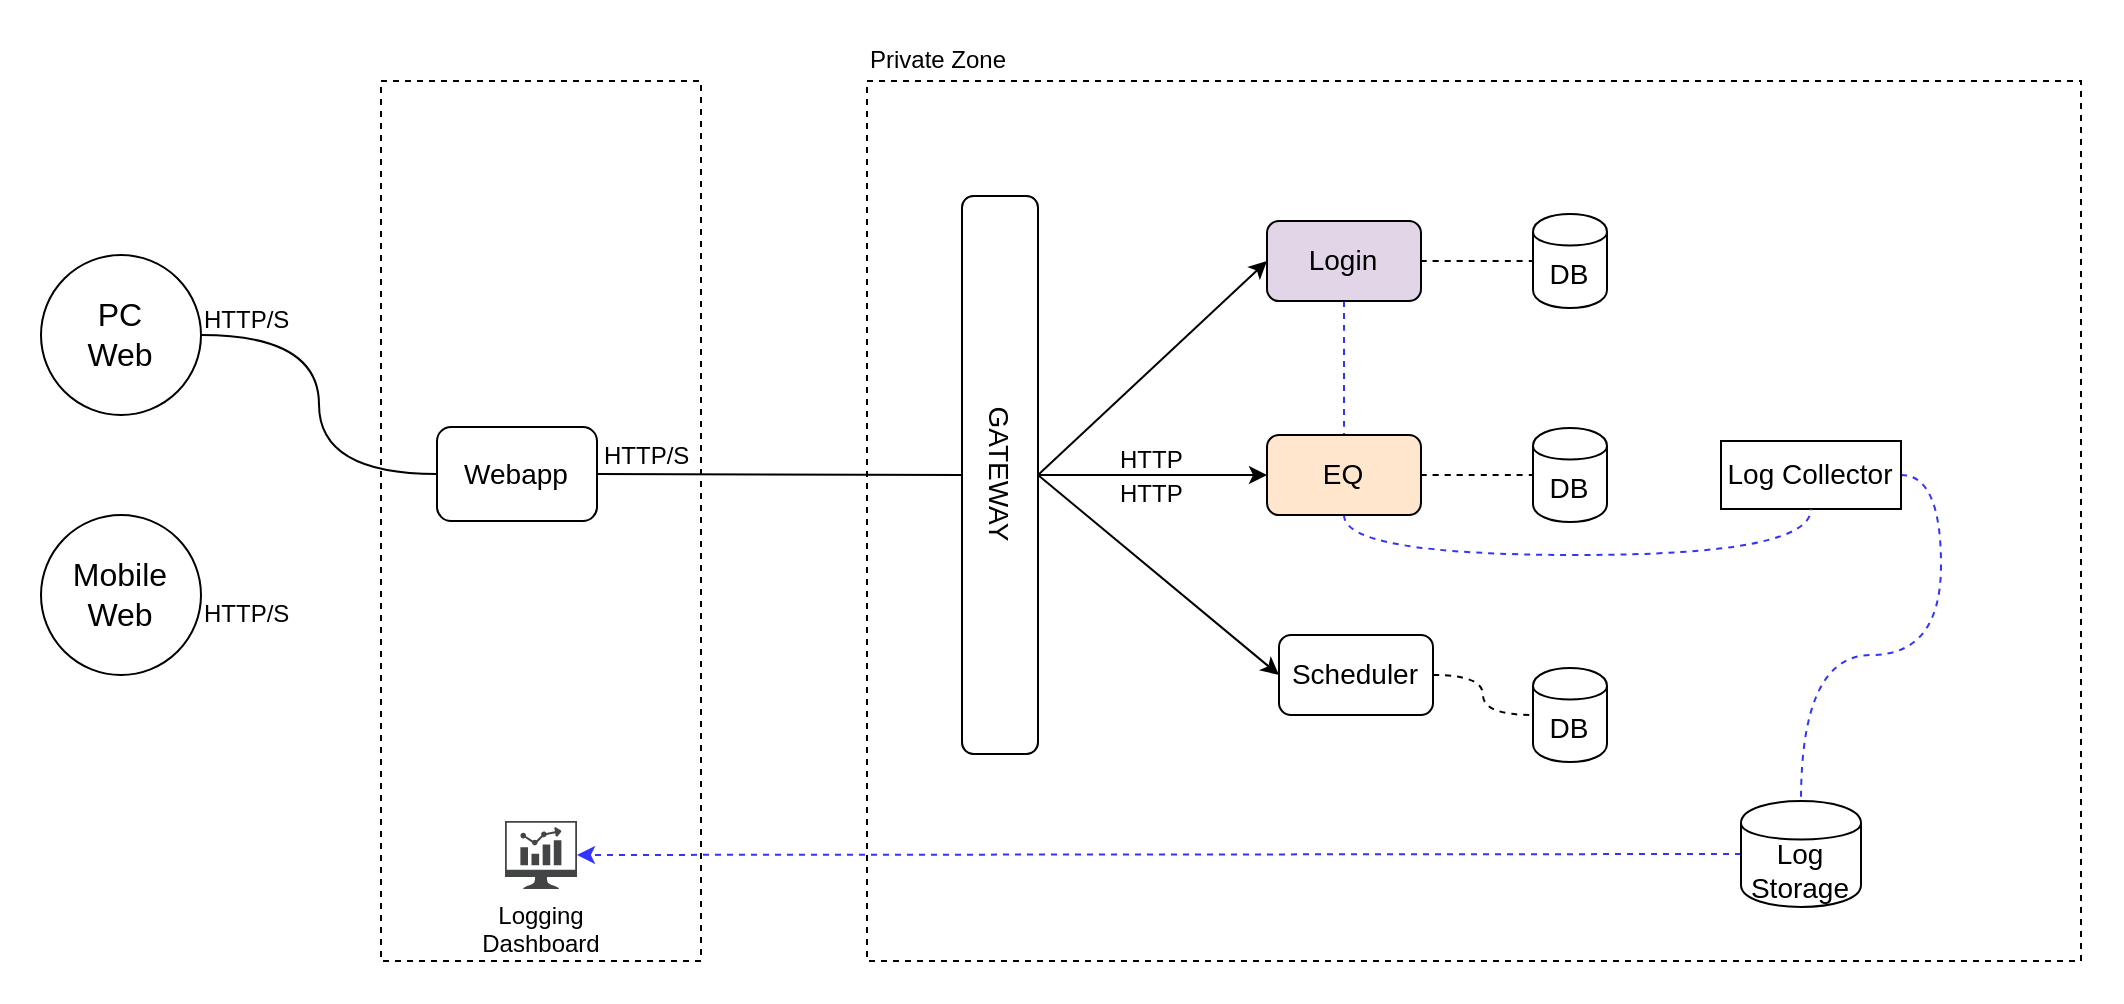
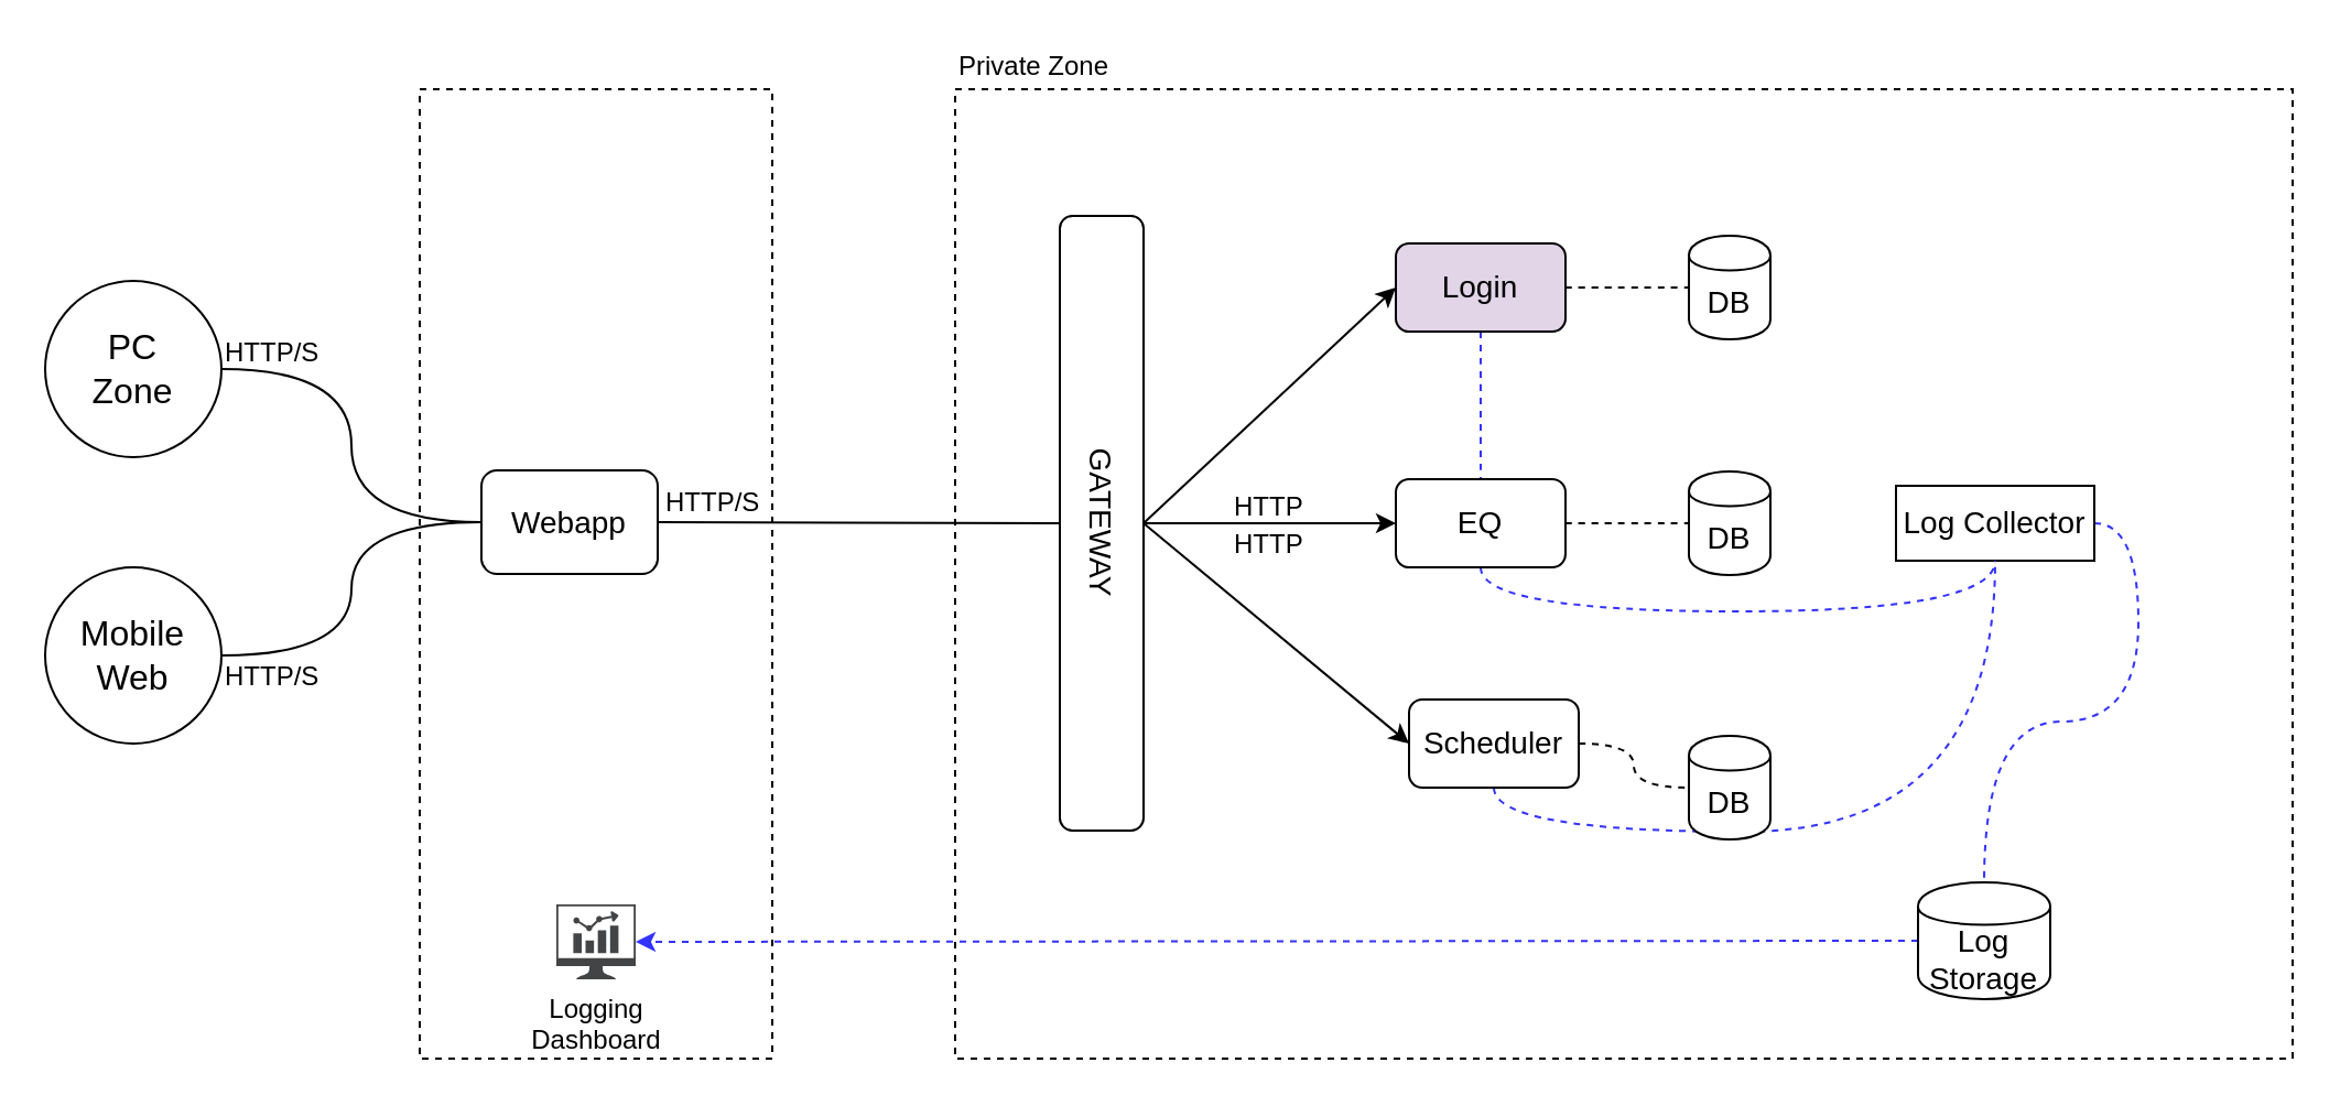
  <mxCell id="0" />
  <mxCell id="1" parent="0" />
  <mxCell id="2" value="" style="rounded=0;whiteSpace=wrap;html=1;dashed=1;" parent="1" vertex="1"><mxGeometry x="190" y="40" width="160" height="440" as="geometry" /></mxCell>
  <mxCell id="3" value="" style="rounded=0;whiteSpace=wrap;html=1;dashed=1;" parent="1" vertex="1"><mxGeometry x="433" y="40" width="607" height="440" as="geometry" /></mxCell>
  <mxCell id="4" style="edgeStyle=none;rounded=0;orthogonalLoop=1;jettySize=auto;html=1;exitX=0.5;exitY=0;exitDx=0;exitDy=0;entryX=0;entryY=0.5;entryDx=0;entryDy=0;" parent="1" source="7" target="10" edge="1"><mxGeometry relative="1" as="geometry" /></mxCell>
  <mxCell id="5" style="rounded=0;orthogonalLoop=1;jettySize=auto;html=1;exitX=0.5;exitY=0;exitDx=0;exitDy=0;endArrow=classic;endFill=1;strokeWidth=1;" parent="1" source="7" target="24" edge="1"><mxGeometry relative="1" as="geometry" /></mxCell>
  <mxCell id="6" style="edgeStyle=none;rounded=0;orthogonalLoop=1;jettySize=auto;html=1;exitX=0.5;exitY=0;exitDx=0;exitDy=0;entryX=0;entryY=0.5;entryDx=0;entryDy=0;endArrow=classic;endFill=1;strokeWidth=1;" parent="1" source="7" target="27" edge="1"><mxGeometry relative="1" as="geometry" /></mxCell>
  <mxCell id="7" value="&lt;font style=&quot;font-size: 14px&quot;&gt;GATEWAY&lt;/font&gt;" style="rounded=1;whiteSpace=wrap;html=1;rotation=90;" parent="1" vertex="1"><mxGeometry x="360" y="218" width="279" height="38" as="geometry" /></mxCell>
  <mxCell id="8" style="edgeStyle=orthogonalEdgeStyle;curved=1;rounded=1;orthogonalLoop=1;jettySize=auto;html=1;exitX=1;exitY=0.5;exitDx=0;exitDy=0;dashed=1;endArrow=none;endFill=0;strokeColor=#000000;strokeWidth=1;" parent="1" source="10" target="28" edge="1"><mxGeometry relative="1" as="geometry" /></mxCell>
  <mxCell id="9" style="edgeStyle=orthogonalEdgeStyle;curved=1;rounded=1;orthogonalLoop=1;jettySize=auto;html=1;exitX=0.5;exitY=1;exitDx=0;exitDy=0;dashed=1;endArrow=none;endFill=0;strokeColor=#3333FF;strokeWidth=1;" parent="1" source="10" target="24" edge="1"><mxGeometry relative="1" as="geometry" /></mxCell>
  <mxCell id="10" value="&lt;font style=&quot;font-size: 14px&quot;&gt;Login&lt;/font&gt;" style="rounded=1;whiteSpace=wrap;html=1;fillColor=#e1d5e7;" parent="1" vertex="1"><mxGeometry x="633" y="110" width="77" height="40" as="geometry" /></mxCell>
  <mxCell id="11" style="edgeStyle=none;rounded=0;orthogonalLoop=1;jettySize=auto;html=1;exitX=1;exitY=0.5;exitDx=0;exitDy=0;entryX=0.5;entryY=1;entryDx=0;entryDy=0;endArrow=none;endFill=0;" parent="1" source="12" target="7" edge="1"><mxGeometry relative="1" as="geometry" /></mxCell>
  <mxCell id="12" value="&lt;font style=&quot;font-size: 14px&quot;&gt;Webapp&lt;/font&gt;" style="rounded=1;whiteSpace=wrap;html=1;" parent="1" vertex="1"><mxGeometry x="218" y="213" width="80" height="47" as="geometry" /></mxCell>
  <mxCell id="13" value="HTTP" style="text;html=1;resizable=0;points=[];autosize=1;align=left;verticalAlign=top;spacingTop=-4;" parent="1" vertex="1"><mxGeometry x="558" y="220" width="50" height="20" as="geometry" /></mxCell>
  <mxCell id="14" value="HTTP" style="text;html=1;resizable=0;points=[];autosize=1;align=left;verticalAlign=top;spacingTop=-4;" parent="1" vertex="1"><mxGeometry x="558" y="237" width="50" height="20" as="geometry" /></mxCell>
  <mxCell id="15" style="edgeStyle=orthogonalEdgeStyle;rounded=0;orthogonalLoop=1;jettySize=auto;html=1;exitX=1;exitY=0.5;exitDx=0;exitDy=0;entryX=0;entryY=0.5;entryDx=0;entryDy=0;endArrow=none;endFill=0;strokeWidth=1;curved=1;" parent="1" source="16" target="12" edge="1"><mxGeometry relative="1" as="geometry" /></mxCell>
- <mxCell id="16" value="&lt;font style=&quot;font-size: 16px&quot;&gt;PC&lt;br&gt;Web&lt;/font&gt;" style="ellipse;whiteSpace=wrap;html=1;aspect=fixed;" parent="1" vertex="1"><mxGeometry x="20" y="127" width="80" height="80" as="geometry" /></mxCell>
+ <mxCell id="16" value="&lt;font style=&quot;font-size: 16px&quot;&gt;PC&lt;br&gt;Zone&lt;/font&gt;" style="ellipse;whiteSpace=wrap;html=1;aspect=fixed;" parent="1" vertex="1"><mxGeometry x="20" y="127" width="80" height="80" as="geometry" /></mxCell>
+ <mxCell id="17" style="edgeStyle=orthogonalEdgeStyle;curved=1;rounded=0;orthogonalLoop=1;jettySize=auto;html=1;exitX=1;exitY=0.5;exitDx=0;exitDy=0;endArrow=none;endFill=0;strokeWidth=1;" parent="1" source="18" target="12" edge="1"><mxGeometry relative="1" as="geometry" /></mxCell>
  <mxCell id="18" value="&lt;font style=&quot;font-size: 16px&quot;&gt;Mobile&lt;br&gt;Web&lt;/font&gt;" style="ellipse;whiteSpace=wrap;html=1;aspect=fixed;" parent="1" vertex="1"><mxGeometry x="20" y="257" width="80" height="80" as="geometry" /></mxCell>
  <mxCell id="19" value="Private Zone" style="text;html=1;resizable=0;points=[];autosize=1;align=left;verticalAlign=top;spacingTop=-4;" parent="1" vertex="1"><mxGeometry x="433" y="20" width="80" height="20" as="geometry" /></mxCell>
  <mxCell id="20" style="edgeStyle=orthogonalEdgeStyle;curved=1;rounded=1;orthogonalLoop=1;jettySize=auto;html=1;exitX=1;exitY=0.5;exitDx=0;exitDy=0;entryX=0.5;entryY=0;entryDx=0;entryDy=0;dashed=1;endArrow=none;endFill=0;strokeColor=#3333FF;strokeWidth=1;" parent="1" source="21" target="32" edge="1"><mxGeometry relative="1" as="geometry" /></mxCell>
  <mxCell id="21" value="&lt;font style=&quot;font-size: 14px&quot;&gt;Log Collector&lt;/font&gt;" style="rounded=0;whiteSpace=wrap;html=1;" parent="1" vertex="1"><mxGeometry x="860" y="220" width="90" height="34" as="geometry" /></mxCell>
  <mxCell id="22" style="edgeStyle=orthogonalEdgeStyle;curved=1;rounded=1;orthogonalLoop=1;jettySize=auto;html=1;exitX=1;exitY=0.5;exitDx=0;exitDy=0;dashed=1;endArrow=none;endFill=0;strokeColor=#000000;strokeWidth=1;" parent="1" source="24" target="29" edge="1"><mxGeometry relative="1" as="geometry" /></mxCell>
  <mxCell id="23" style="edgeStyle=orthogonalEdgeStyle;curved=1;rounded=1;orthogonalLoop=1;jettySize=auto;html=1;exitX=0.5;exitY=1;exitDx=0;exitDy=0;entryX=0.5;entryY=1;entryDx=0;entryDy=0;dashed=1;endArrow=none;endFill=0;strokeColor=#3333FF;strokeWidth=1;" parent="1" source="24" target="21" edge="1"><mxGeometry relative="1" as="geometry" /></mxCell>
- <mxCell id="24" value="&lt;font style=&quot;font-size: 14px&quot;&gt;EQ&lt;/font&gt;" style="rounded=1;whiteSpace=wrap;html=1;fillColor=#ffe6cc;" parent="1" vertex="1"><mxGeometry x="633" y="217" width="77" height="40" as="geometry" /></mxCell>
+ <mxCell id="24" value="&lt;font style=&quot;font-size: 14px&quot;&gt;EQ&lt;/font&gt;" style="rounded=1;whiteSpace=wrap;html=1;" parent="1" vertex="1"><mxGeometry x="633" y="217" width="77" height="40" as="geometry" /></mxCell>
  <mxCell id="25" style="edgeStyle=orthogonalEdgeStyle;curved=1;rounded=1;orthogonalLoop=1;jettySize=auto;html=1;exitX=1;exitY=0.5;exitDx=0;exitDy=0;dashed=1;endArrow=none;endFill=0;strokeColor=#000000;strokeWidth=1;" parent="1" source="27" target="30" edge="1"><mxGeometry relative="1" as="geometry" /></mxCell>
+ <mxCell id="26" style="edgeStyle=orthogonalEdgeStyle;curved=1;rounded=1;orthogonalLoop=1;jettySize=auto;html=1;exitX=0.5;exitY=1;exitDx=0;exitDy=0;dashed=1;endArrow=none;endFill=0;strokeColor=#3333FF;strokeWidth=1;" parent="1" source="27" target="21" edge="1"><mxGeometry relative="1" as="geometry" /></mxCell>
  <mxCell id="27" value="&lt;span style=&quot;font-size: 14px&quot;&gt;Scheduler&lt;/span&gt;" style="rounded=1;whiteSpace=wrap;html=1;" parent="1" vertex="1"><mxGeometry x="639" y="317" width="77" height="40" as="geometry" /></mxCell>
  <mxCell id="28" value="&lt;font style=&quot;font-size: 14px&quot;&gt;DB&lt;/font&gt;" style="shape=cylinder;whiteSpace=wrap;html=1;boundedLbl=1;backgroundOutline=1;" parent="1" vertex="1"><mxGeometry x="766" y="106.5" width="37" height="47" as="geometry" /></mxCell>
  <mxCell id="29" value="&lt;font style=&quot;font-size: 14px&quot;&gt;DB&lt;/font&gt;" style="shape=cylinder;whiteSpace=wrap;html=1;boundedLbl=1;backgroundOutline=1;" parent="1" vertex="1"><mxGeometry x="766" y="213.5" width="37" height="47" as="geometry" /></mxCell>
  <mxCell id="30" value="&lt;font style=&quot;font-size: 14px&quot;&gt;DB&lt;/font&gt;" style="shape=cylinder;whiteSpace=wrap;html=1;boundedLbl=1;backgroundOutline=1;" parent="1" vertex="1"><mxGeometry x="766" y="333.5" width="37" height="47" as="geometry" /></mxCell>
  <mxCell id="31" style="rounded=1;orthogonalLoop=1;jettySize=auto;html=1;exitX=0;exitY=0.5;exitDx=0;exitDy=0;dashed=1;endArrow=classic;endFill=1;strokeColor=#3333FF;strokeWidth=1;" parent="1" source="32" target="34" edge="1"><mxGeometry relative="1" as="geometry" /></mxCell>
  <mxCell id="32" value="&lt;font style=&quot;font-size: 14px&quot;&gt;Log&lt;br&gt;Storage&lt;br&gt;&lt;/font&gt;" style="shape=cylinder;whiteSpace=wrap;html=1;boundedLbl=1;backgroundOutline=1;" parent="1" vertex="1"><mxGeometry x="870" y="400" width="60" height="53" as="geometry" /></mxCell>
  <mxCell id="33" value="" style="group" parent="1" vertex="1" connectable="0"><mxGeometry x="235" y="410" width="70" height="64" as="geometry" /></mxCell>
  <mxCell id="34" value="" style="pointerEvents=1;shadow=0;dashed=0;html=1;strokeColor=none;fillColor=#434445;aspect=fixed;labelPosition=center;verticalLabelPosition=bottom;verticalAlign=top;align=center;outlineConnect=0;shape=mxgraph.vvd.nsx_dashboard;" parent="33" vertex="1"><mxGeometry x="17" width="36" height="34" as="geometry" /></mxCell>
  <mxCell id="35" value="Logging&lt;br&gt;Dashboard" style="text;html=1;align=center;" parent="33" vertex="1"><mxGeometry y="34" width="70" height="30" as="geometry" /></mxCell>
  <mxCell id="36" value="HTTP/S" style="text;html=1;resizable=0;points=[];autosize=1;align=left;verticalAlign=top;spacingTop=-4;" parent="1" vertex="1"><mxGeometry x="300" y="218" width="60" height="20" as="geometry" /></mxCell>
  <mxCell id="37" value="HTTP/S" style="text;html=1;resizable=0;points=[];autosize=1;align=left;verticalAlign=top;spacingTop=-4;" parent="1" vertex="1"><mxGeometry x="100" y="150" width="60" height="20" as="geometry" /></mxCell>
  <mxCell id="38" value="HTTP/S" style="text;html=1;resizable=0;points=[];autosize=1;align=left;verticalAlign=top;spacingTop=-4;" parent="1" vertex="1"><mxGeometry x="100" y="297" width="60" height="20" as="geometry" /></mxCell>
